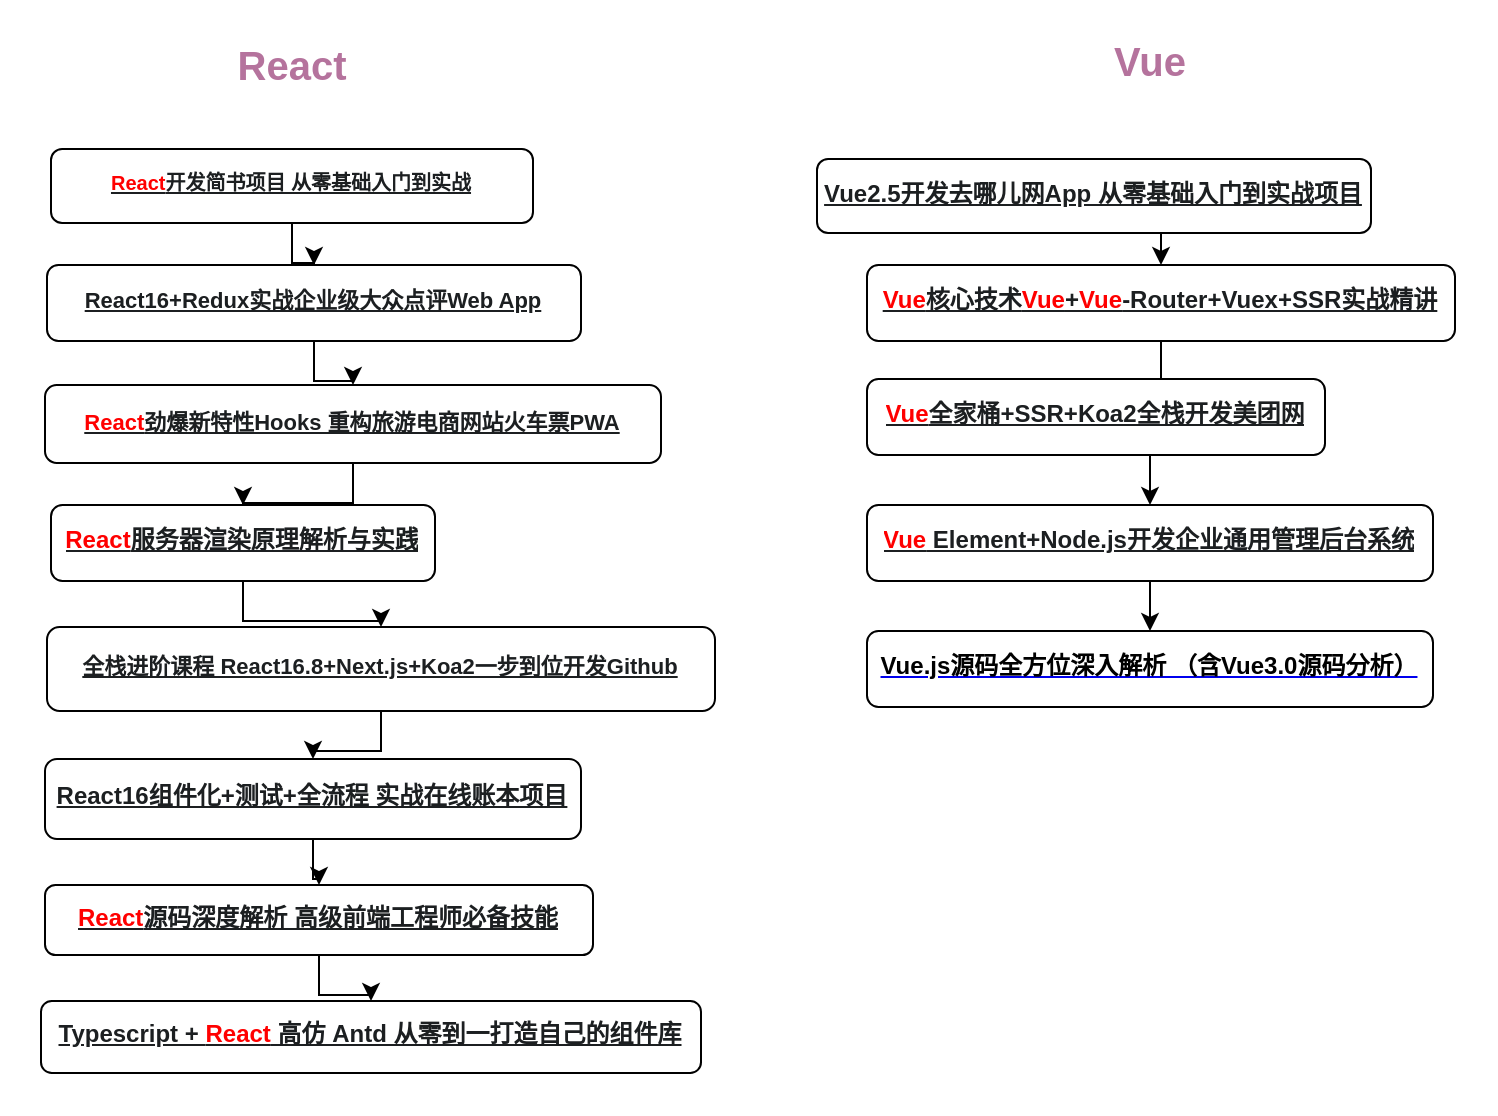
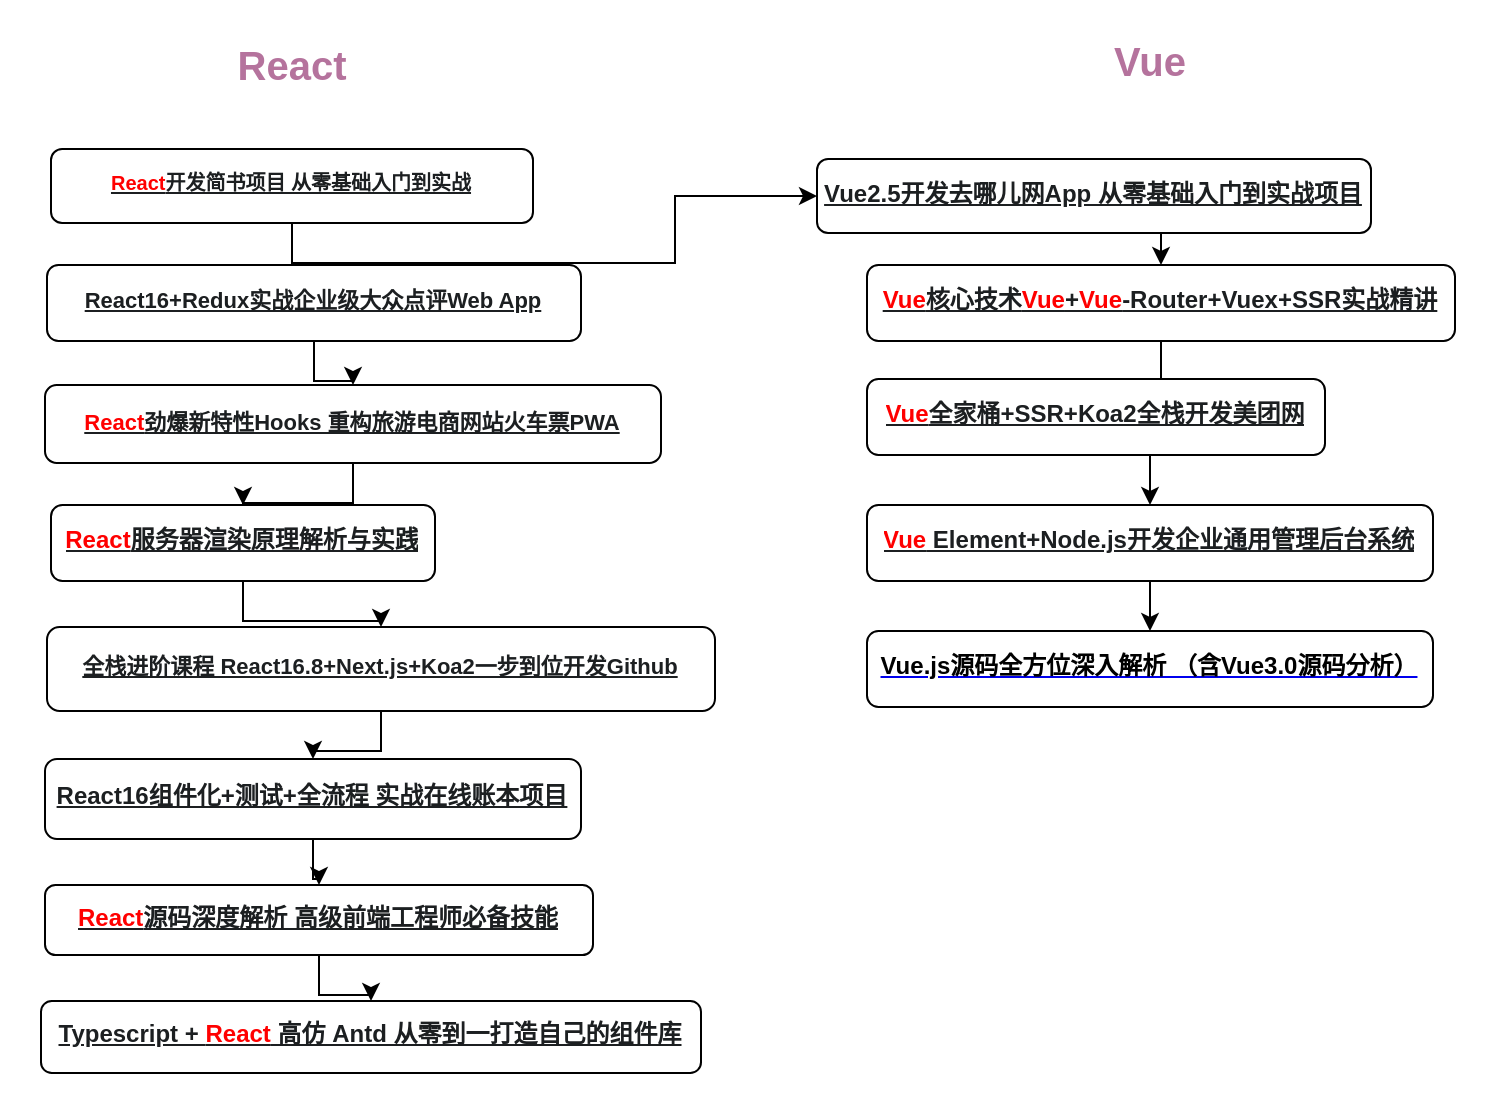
  <mxCell id="0" />
  <mxCell id="1" parent="0" />
- <mxCell id="2" style="edgeStyle=orthogonalEdgeStyle;rounded=0;orthogonalLoop=1;jettySize=auto;html=1;exitX=0.5;exitY=1;exitDx=0;exitDy=0;" parent="1" source="3" target="5" edge="1"><mxGeometry relative="1" as="geometry" /></mxCell>
+ <mxCell id="2" style="edgeStyle=orthogonalEdgeStyle;rounded=0;orthogonalLoop=1;jettySize=auto;html=1;exitX=0.5;exitY=1;exitDx=0;exitDy=0;" parent="1" source="3" target="18" edge="1"><mxGeometry relative="1" as="geometry" /></mxCell>
  <mxCell id="3" value="&lt;a href=&quot;https://coding.imooc.com/class/229.html&quot; target=&quot;_blank&quot; class=&quot;js-zhuge-allResult item-title js-result-item js-item-title&quot; style=&quot;outline: 0px ; color: rgb(28 , 31 , 33) ; line-height: 32px ; font-weight: 700 ; overflow: hidden ; text-overflow: ellipsis ; display: inline-block ; background-color: rgb(255 , 255 , 255) ; font-size: 10px&quot;&gt;&lt;span class=&quot;highlight&quot; style=&quot;color: red ; font-size: 10px&quot;&gt;React&lt;/span&gt;开发简书项目 从零基础入门到实战&lt;/a&gt;" style="rounded=1;whiteSpace=wrap;html=1;" parent="1" vertex="1"><mxGeometry x="25" y="74" width="241" height="37" as="geometry" /></mxCell>
  <mxCell id="4" style="edgeStyle=orthogonalEdgeStyle;rounded=0;orthogonalLoop=1;jettySize=auto;html=1;exitX=0.5;exitY=1;exitDx=0;exitDy=0;" parent="1" source="5" target="7" edge="1"><mxGeometry relative="1" as="geometry" /></mxCell>
  <mxCell id="5" value="&lt;a href=&quot;https://coding.imooc.com/class/313.html&quot; target=&quot;_blank&quot; class=&quot;js-zhuge-allResult item-title js-result-item js-item-title&quot; style=&quot;outline: 0px ; color: rgb(28 , 31 , 33) ; line-height: 32px ; font-weight: 700 ; overflow: hidden ; text-overflow: ellipsis ; display: inline-block ; background-color: rgb(255 , 255 , 255)&quot;&gt;&lt;font style=&quot;font-size: 11px&quot;&gt;React16+Redux实战企业级大众点评Web App&lt;/font&gt;&lt;/a&gt;" style="rounded=1;whiteSpace=wrap;html=1;" parent="1" vertex="1"><mxGeometry x="23" y="132" width="267" height="38" as="geometry" /></mxCell>
  <mxCell id="6" style="edgeStyle=orthogonalEdgeStyle;rounded=0;orthogonalLoop=1;jettySize=auto;html=1;exitX=0.5;exitY=1;exitDx=0;exitDy=0;entryX=0.5;entryY=0;entryDx=0;entryDy=0;" parent="1" source="7" target="9" edge="1"><mxGeometry relative="1" as="geometry" /></mxCell>
  <mxCell id="7" value="&lt;a href=&quot;https://coding.imooc.com/class/348.html&quot; target=&quot;_blank&quot; class=&quot;js-zhuge-allResult item-title js-result-item js-item-title&quot; style=&quot;outline: 0px ; color: rgb(28 , 31 , 33) ; line-height: 32px ; font-weight: 700 ; overflow: hidden ; text-overflow: ellipsis ; display: inline-block ; background-color: rgb(255 , 255 , 255) ; font-size: 11px&quot;&gt;&lt;span class=&quot;highlight&quot; style=&quot;color: red ; font-size: 11px&quot;&gt;React&lt;/span&gt;劲爆新特性Hooks 重构旅游电商网站火车票PWA&lt;/a&gt;" style="rounded=1;whiteSpace=wrap;html=1;" parent="1" vertex="1"><mxGeometry x="22" y="192" width="308" height="39" as="geometry" /></mxCell>
  <mxCell id="8" style="edgeStyle=orthogonalEdgeStyle;rounded=0;orthogonalLoop=1;jettySize=auto;html=1;exitX=0.5;exitY=1;exitDx=0;exitDy=0;entryX=0.5;entryY=0;entryDx=0;entryDy=0;" parent="1" source="9" target="11" edge="1"><mxGeometry relative="1" as="geometry" /></mxCell>
  <mxCell id="9" value="&lt;a href=&quot;https://coding.imooc.com/class/276.html&quot; target=&quot;_blank&quot; class=&quot;js-zhuge-allResult item-title js-result-item js-item-title&quot; style=&quot;outline: 0px ; color: rgb(28 , 31 , 33) ; line-height: 32px ; font-weight: 700 ; overflow: hidden ; text-overflow: ellipsis ; display: inline-block ; background-color: rgb(255 , 255 , 255)&quot;&gt;&lt;span class=&quot;highlight&quot; style=&quot;color: red&quot;&gt;React&lt;/span&gt;服务器渲染原理解析与实践&lt;/a&gt;" style="rounded=1;whiteSpace=wrap;html=1;" parent="1" vertex="1"><mxGeometry x="25" y="252" width="192" height="38" as="geometry" /></mxCell>
  <mxCell id="10" style="edgeStyle=orthogonalEdgeStyle;rounded=0;orthogonalLoop=1;jettySize=auto;html=1;exitX=0.5;exitY=1;exitDx=0;exitDy=0;entryX=0.5;entryY=0;entryDx=0;entryDy=0;" parent="1" source="11" target="13" edge="1"><mxGeometry relative="1" as="geometry" /></mxCell>
  <mxCell id="11" value="&lt;a href=&quot;https://coding.imooc.com/class/334.html&quot; target=&quot;_blank&quot; class=&quot;js-zhuge-allResult item-title js-result-item js-item-title&quot; style=&quot;outline: 0px ; color: rgb(28 , 31 , 33) ; line-height: 32px ; font-weight: 700 ; overflow: hidden ; text-overflow: ellipsis ; display: inline-block ; background-color: rgb(255 , 255 , 255)&quot;&gt;&lt;font style=&quot;font-size: 11px&quot;&gt;全栈进阶课程 React16.8+Next.js+Koa2一步到位开发Github&lt;/font&gt;&lt;/a&gt;" style="rounded=1;whiteSpace=wrap;html=1;" parent="1" vertex="1"><mxGeometry x="23" y="313" width="334" height="42" as="geometry" /></mxCell>
  <mxCell id="12" style="edgeStyle=orthogonalEdgeStyle;rounded=0;orthogonalLoop=1;jettySize=auto;html=1;exitX=0.5;exitY=1;exitDx=0;exitDy=0;" parent="1" source="13" target="15" edge="1"><mxGeometry relative="1" as="geometry" /></mxCell>
  <mxCell id="13" value="&lt;a href=&quot;https://coding.imooc.com/class/302.html&quot; target=&quot;_blank&quot; class=&quot;js-zhuge-allResult item-title js-result-item js-item-title&quot; style=&quot;outline: 0px ; color: rgb(28 , 31 , 33) ; line-height: 32px ; font-weight: 700 ; overflow: hidden ; white-space: nowrap ; text-overflow: ellipsis ; display: inline-block ; background-color: rgb(255 , 255 , 255)&quot;&gt;&lt;font style=&quot;font-size: 12px&quot;&gt;React16组件化+测试+全流程 实战在线账本项目&lt;/font&gt;&lt;/a&gt;" style="rounded=1;whiteSpace=wrap;html=1;" parent="1" vertex="1"><mxGeometry x="22" y="379" width="268" height="40" as="geometry" /></mxCell>
  <mxCell id="14" style="edgeStyle=orthogonalEdgeStyle;rounded=0;orthogonalLoop=1;jettySize=auto;html=1;exitX=0.5;exitY=1;exitDx=0;exitDy=0;" parent="1" source="15" target="16" edge="1"><mxGeometry relative="1" as="geometry" /></mxCell>
  <mxCell id="15" value="&lt;a href=&quot;https://coding.imooc.com/class/309.html&quot; target=&quot;_blank&quot; class=&quot;js-zhuge-allResult item-title js-result-item js-item-title&quot; style=&quot;outline: 0px ; color: rgb(28 , 31 , 33) ; line-height: 32px ; font-weight: 700 ; overflow: hidden ; white-space: nowrap ; text-overflow: ellipsis ; display: inline-block ; background-color: rgb(255 , 255 , 255)&quot;&gt;&lt;span class=&quot;highlight&quot; style=&quot;color: red&quot;&gt;React&lt;/span&gt;源码深度解析 高级前端工程师必备技能&lt;/a&gt;" style="rounded=1;whiteSpace=wrap;html=1;" parent="1" vertex="1"><mxGeometry x="22" y="442" width="274" height="35" as="geometry" /></mxCell>
  <mxCell id="16" value="&lt;a href=&quot;https://coding.imooc.com/class/428.html&quot; target=&quot;_blank&quot; class=&quot;js-zhuge-allResult item-title js-result-item js-item-title&quot; style=&quot;outline: 0px ; color: rgb(28 , 31 , 33) ; line-height: 32px ; font-weight: 700 ; overflow: hidden ; text-overflow: ellipsis ; display: inline-block ; background-color: rgb(255 , 255 , 255)&quot;&gt;Typescript +&amp;nbsp;&lt;span class=&quot;highlight&quot; style=&quot;color: red&quot;&gt;React&lt;/span&gt;&amp;nbsp;高仿 Antd 从零到一打造自己的组件库&lt;/a&gt;" style="rounded=1;whiteSpace=wrap;html=1;" parent="1" vertex="1"><mxGeometry x="20" y="500" width="330" height="36" as="geometry" /></mxCell>
  <mxCell id="17" style="edgeStyle=orthogonalEdgeStyle;rounded=0;orthogonalLoop=1;jettySize=auto;html=1;exitX=0.5;exitY=1;exitDx=0;exitDy=0;entryX=0.5;entryY=0;entryDx=0;entryDy=0;" parent="1" source="18" target="20" edge="1"><mxGeometry relative="1" as="geometry" /></mxCell>
  <mxCell id="18" value="&lt;a href=&quot;https://coding.imooc.com/class/203.html&quot; target=&quot;_blank&quot; class=&quot;js-zhuge-allResult item-title js-result-item js-item-title&quot; style=&quot;outline: 0px ; color: rgb(28 , 31 , 33) ; line-height: 32px ; overflow: hidden ; white-space: nowrap ; text-overflow: ellipsis ; display: inline-block&quot;&gt;&lt;font style=&quot;font-size: 12px ; background-color: rgb(255 , 255 , 255)&quot;&gt;&lt;b&gt;Vue2.5开发去哪儿网App 从零基础入门到实战项目&lt;/b&gt;&lt;/font&gt;&lt;/a&gt;" style="rounded=1;whiteSpace=wrap;html=1;" parent="1" vertex="1"><mxGeometry x="408" y="79" width="277" height="37" as="geometry" /></mxCell>
  <mxCell id="19" style="edgeStyle=orthogonalEdgeStyle;rounded=0;orthogonalLoop=1;jettySize=auto;html=1;exitX=0.5;exitY=1;exitDx=0;exitDy=0;" parent="1" source="20" target="22" edge="1"><mxGeometry relative="1" as="geometry" /></mxCell>
  <mxCell id="20" value="&lt;a href=&quot;https://coding.imooc.com/class/196.html&quot; target=&quot;_blank&quot; class=&quot;js-zhuge-allResult item-title js-result-item js-item-title&quot; style=&quot;outline: 0px ; color: rgb(28 , 31 , 33) ; line-height: 32px ; font-weight: 700 ; overflow: hidden ; white-space: nowrap ; text-overflow: ellipsis ; display: inline-block ; background-color: rgb(255 , 255 , 255)&quot;&gt;&lt;span class=&quot;highlight&quot; style=&quot;color: red&quot;&gt;Vue&lt;/span&gt;核心技术&lt;span class=&quot;highlight&quot; style=&quot;color: red&quot;&gt;Vue&lt;/span&gt;+&lt;span class=&quot;highlight&quot; style=&quot;color: red&quot;&gt;Vue&lt;/span&gt;-Router+Vuex+SSR实战精讲&lt;/a&gt;" style="rounded=1;whiteSpace=wrap;html=1;" parent="1" vertex="1"><mxGeometry x="433" y="132" width="294" height="38" as="geometry" /></mxCell>
  <mxCell id="21" style="edgeStyle=orthogonalEdgeStyle;rounded=0;orthogonalLoop=1;jettySize=auto;html=1;exitX=0.5;exitY=1;exitDx=0;exitDy=0;entryX=0.5;entryY=0;entryDx=0;entryDy=0;" parent="1" source="22" target="24" edge="1"><mxGeometry relative="1" as="geometry" /></mxCell>
  <mxCell id="22" value="&lt;a href=&quot;https://coding.imooc.com/class/280.html&quot; target=&quot;_blank&quot; class=&quot;js-zhuge-allResult item-title js-result-item js-item-title&quot; style=&quot;outline: 0px ; color: rgb(28 , 31 , 33) ; line-height: 32px ; font-weight: 700 ; overflow: hidden ; white-space: nowrap ; text-overflow: ellipsis ; display: inline-block ; background-color: rgb(255 , 255 , 255)&quot;&gt;&lt;span class=&quot;highlight&quot; style=&quot;color: red&quot;&gt;Vue&lt;/span&gt;全家桶+SSR+Koa2全栈开发美团网&lt;/a&gt;" style="rounded=1;whiteSpace=wrap;html=1;" parent="1" vertex="1"><mxGeometry x="433" y="189" width="229" height="38" as="geometry" /></mxCell>
  <mxCell id="23" style="edgeStyle=orthogonalEdgeStyle;rounded=0;orthogonalLoop=1;jettySize=auto;html=1;exitX=0.5;exitY=1;exitDx=0;exitDy=0;" edge="1" parent="1" source="24" target="27"><mxGeometry relative="1" as="geometry" /></mxCell>
  <mxCell id="24" value="&lt;a href=&quot;https://coding.imooc.com/class/401.html&quot; target=&quot;_blank&quot; class=&quot;js-zhuge-allResult item-title js-result-item js-item-title&quot; style=&quot;outline: 0px ; color: rgb(28 , 31 , 33) ; line-height: 32px ; font-weight: 700 ; overflow: hidden ; white-space: nowrap ; text-overflow: ellipsis ; display: inline-block ; font-family: &amp;quot;microsoft yahei&amp;quot; , &amp;quot;helvetica neue&amp;quot; , , &amp;quot;tahoma&amp;quot; , &amp;quot;arial&amp;quot; , sans-serif ; background-color: rgb(255 , 255 , 255)&quot;&gt;&lt;span class=&quot;highlight&quot; style=&quot;color: red&quot;&gt;Vue&lt;/span&gt;&amp;nbsp;Element+Node.js开发企业通用管理后台系统&lt;/a&gt;" style="rounded=1;whiteSpace=wrap;html=1;" parent="1" vertex="1"><mxGeometry x="433" y="252" width="283" height="38" as="geometry" /></mxCell>
  <mxCell id="25" value="&lt;b&gt;&lt;font color=&quot;#b5739d&quot; style=&quot;font-size: 20px&quot;&gt;React&lt;/font&gt;&lt;/b&gt;" style="text;html=1;strokeColor=none;fillColor=none;align=center;verticalAlign=middle;whiteSpace=wrap;rounded=0;opacity=20;" parent="1" vertex="1"><mxGeometry x="125.5" y="22" width="40" height="20" as="geometry" /></mxCell>
  <mxCell id="26" value="&lt;font color=&quot;#b5739d&quot;&gt;&lt;span style=&quot;font-size: 20px&quot;&gt;&lt;b&gt;Vue&lt;/b&gt;&lt;/span&gt;&lt;/font&gt;" style="text;html=1;strokeColor=none;fillColor=none;align=center;verticalAlign=middle;whiteSpace=wrap;rounded=0;opacity=20;" parent="1" vertex="1"><mxGeometry x="554.5" y="20" width="40" height="20" as="geometry" /></mxCell>
  <mxCell id="27" value="&lt;a href=&quot;https://coding.imooc.com/class/228.html&quot; target=&quot;_blank&quot; class=&quot;js-zhuge-allResult item-title js-result-item js-item-title&quot; style=&quot;outline: 0px ; line-height: 32px ; font-weight: 700 ; overflow: hidden ; white-space: nowrap ; text-overflow: ellipsis ; display: inline-block ; background-color: rgb(255 , 255 , 255)&quot;&gt;&lt;font color=&quot;#000000&quot;&gt;Vue.js源码全方位深入解析 （含Vue3.0源码分析）&lt;/font&gt;&lt;/a&gt;" style="rounded=1;whiteSpace=wrap;html=1;" vertex="1" parent="1"><mxGeometry x="433" y="315" width="283" height="38" as="geometry" /></mxCell>
